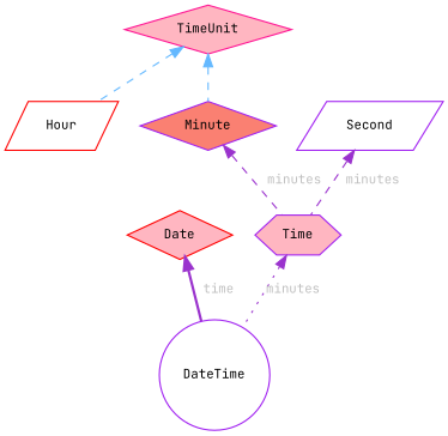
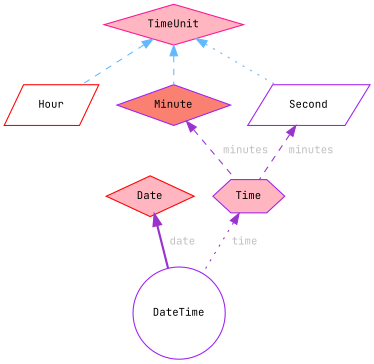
  digraph {
    fontname="JetBrains Mono"
    node [color=purple fillcolor=white fontname="JetBrains Mono" fontsize=10 shape=diamond style=filled]
    edge [color=darkorchid3 dir=back fontcolor=grey fontname="JetBrains Mono" fontsize=10 labelfontname=Helvetica labelfontsize=10 style=dashed]
    n1 [fontcolor=black height=0.2 label=DateTime shape=circle width=0.4]
    n2 [color=red fillcolor=lightpink height=0.2 label=Date width=0.4]
    n3 [fillcolor=lightpink height=0.2 label=Time shape=hexagon width=0.4]
    n4 [color=red height=0.2 label=Hour shape=parallelogram width=0.4]
    n5 [color=deeppink fillcolor=lightpink height=0.2 label=TimeUnit width=0.4]
    n6 [fillcolor=salmon height=0.2 label=Minute width=0.4]
    n7 [height=0.2 label=Second shape=parallelogram width=0.4]
-   n2 -> n1 [label=" time" style=bold]
-   n3 -> n1 [label=" minutes" style=dotted]
+   n2 -> n1 [label=" date" style=bold]
+   n3 -> n1 [label=" time" style=dotted]
    n5 -> n4 [color=steelblue1 fontcolor=""]
    n5 -> n6 [color=steelblue1 fontcolor=""]
+   n5 -> n7 [color=steelblue1 style=dotted fontcolor=""]
    n6 -> n3 [label=" minutes"]
    n7 -> n3 [label=" minutes"]
  }
